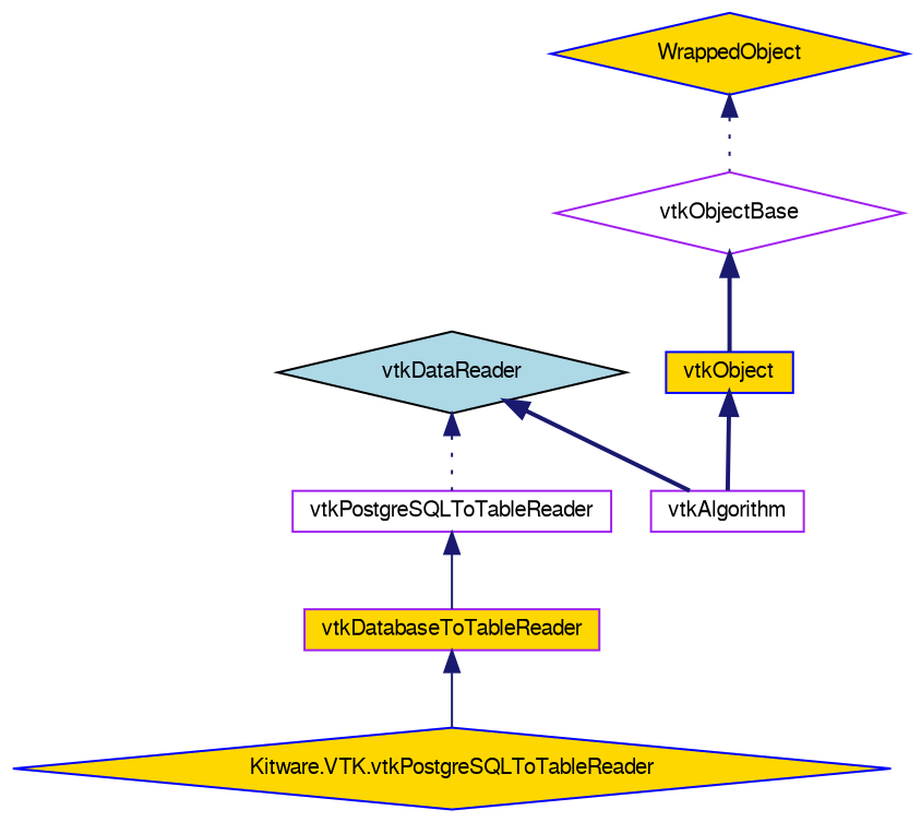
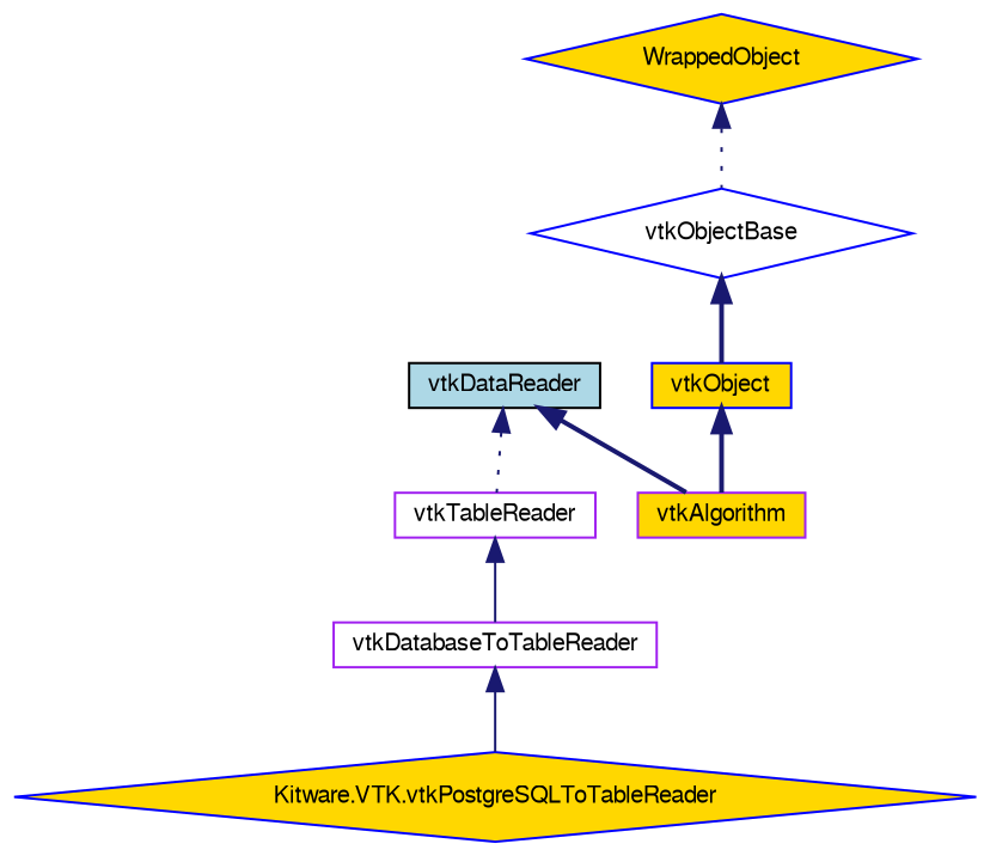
  digraph {
    node [color=purple fillcolor=gold fontname=FreeSans fontsize=10 shape=box style=filled]
    edge [color=midnightblue dir=back fontname=FreeSans fontsize=10 labelfontname=FreeSans labelfontsize=10 style=bold]
    n1 [color=blue fontcolor=black height=0.2 label="Kitware.VTK.vtkPostgreSQLToTableReader" shape=diamond width=0.4]
-   n2 [height=0.2 label=vtkDatabaseToTableReader width=0.4]
-   n3 [fillcolor=white height=0.2 label=vtkPostgreSQLToTableReader width=0.4]
-   n4 [color=black fillcolor=lightblue height=0.2 label=vtkDataReader shape=diamond width=0.4]
-   n5 [fillcolor=white height=0.2 label=vtkAlgorithm width=0.4]
+   n2 [fillcolor=white height=0.2 label=vtkDatabaseToTableReader width=0.4]
+   n3 [fillcolor=white height=0.2 label=vtkTableReader width=0.4]
+   n4 [color=black fillcolor=lightblue height=0.2 label=vtkDataReader width=0.4]
+   n5 [height=0.2 label=vtkAlgorithm width=0.4]
    n6 [color=blue height=0.2 label=vtkObject width=0.4]
-   n7 [fillcolor=white height=0.2 label=vtkObjectBase shape=diamond width=0.4]
+   n7 [color=blue fillcolor=white height=0.2 label=vtkObjectBase shape=diamond width=0.4]
    n8 [color=blue height=0.2 label=WrappedObject shape=diamond width=0.4]
    n2 -> n1 [style=solid]
    n3 -> n2 [style=solid]
    n4 -> n3 [style=dotted]
    n4 -> n5
    n6 -> n5
    n7 -> n6
    n8 -> n7 [style=dotted]
  }
